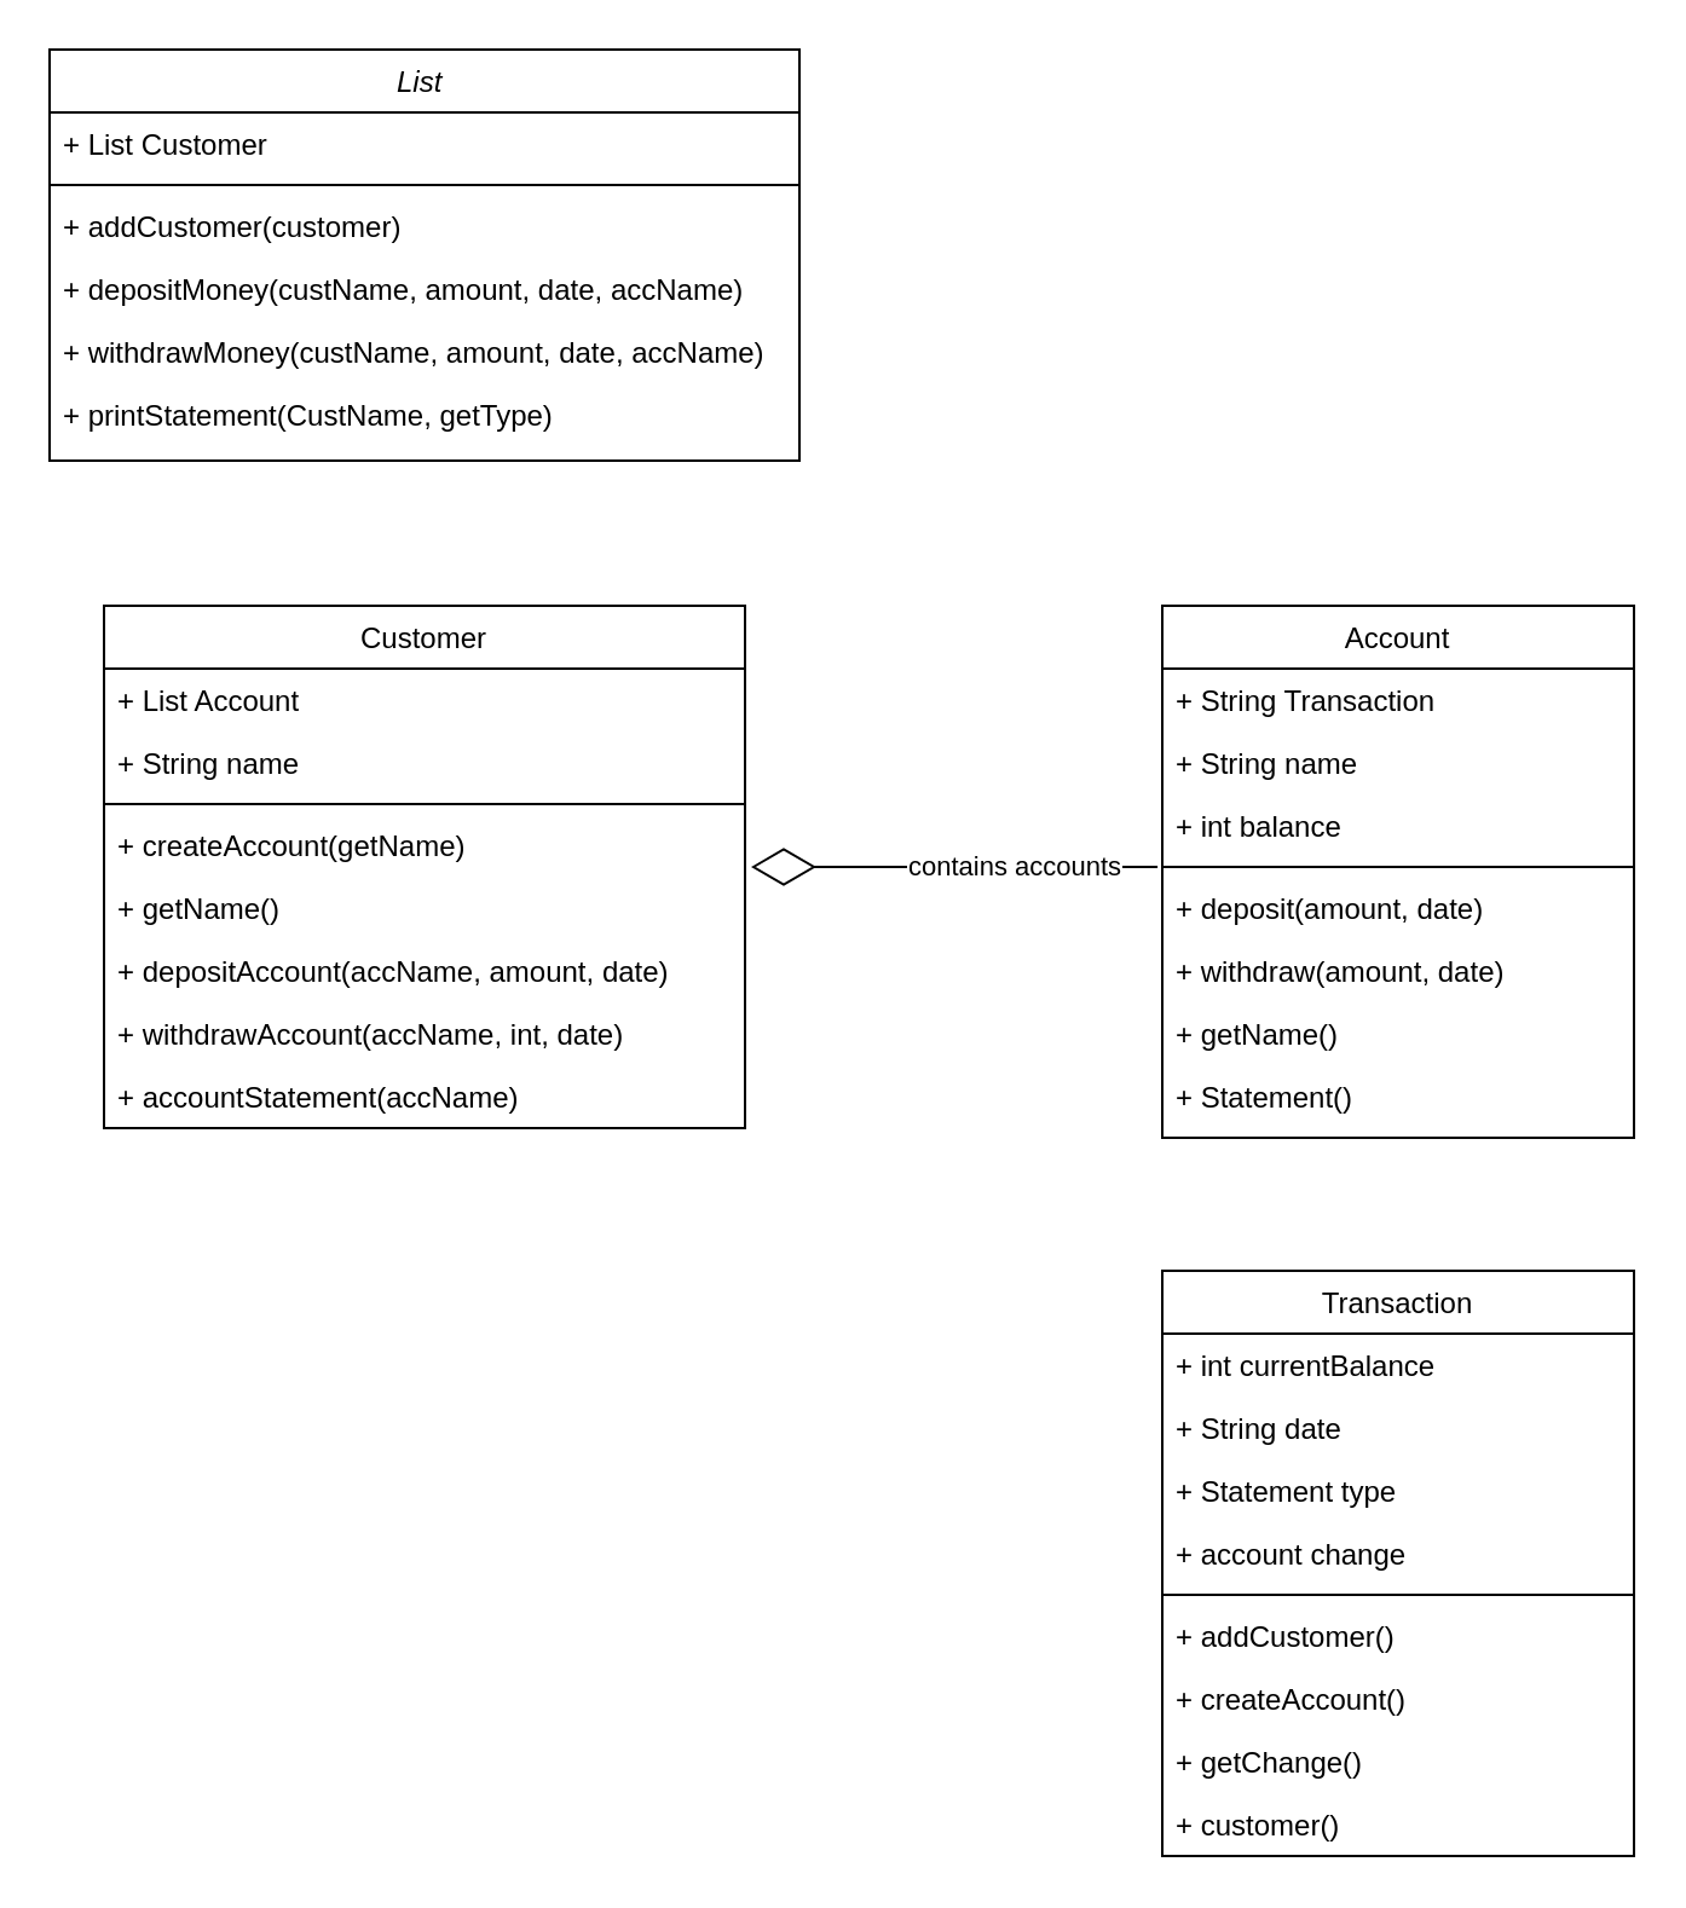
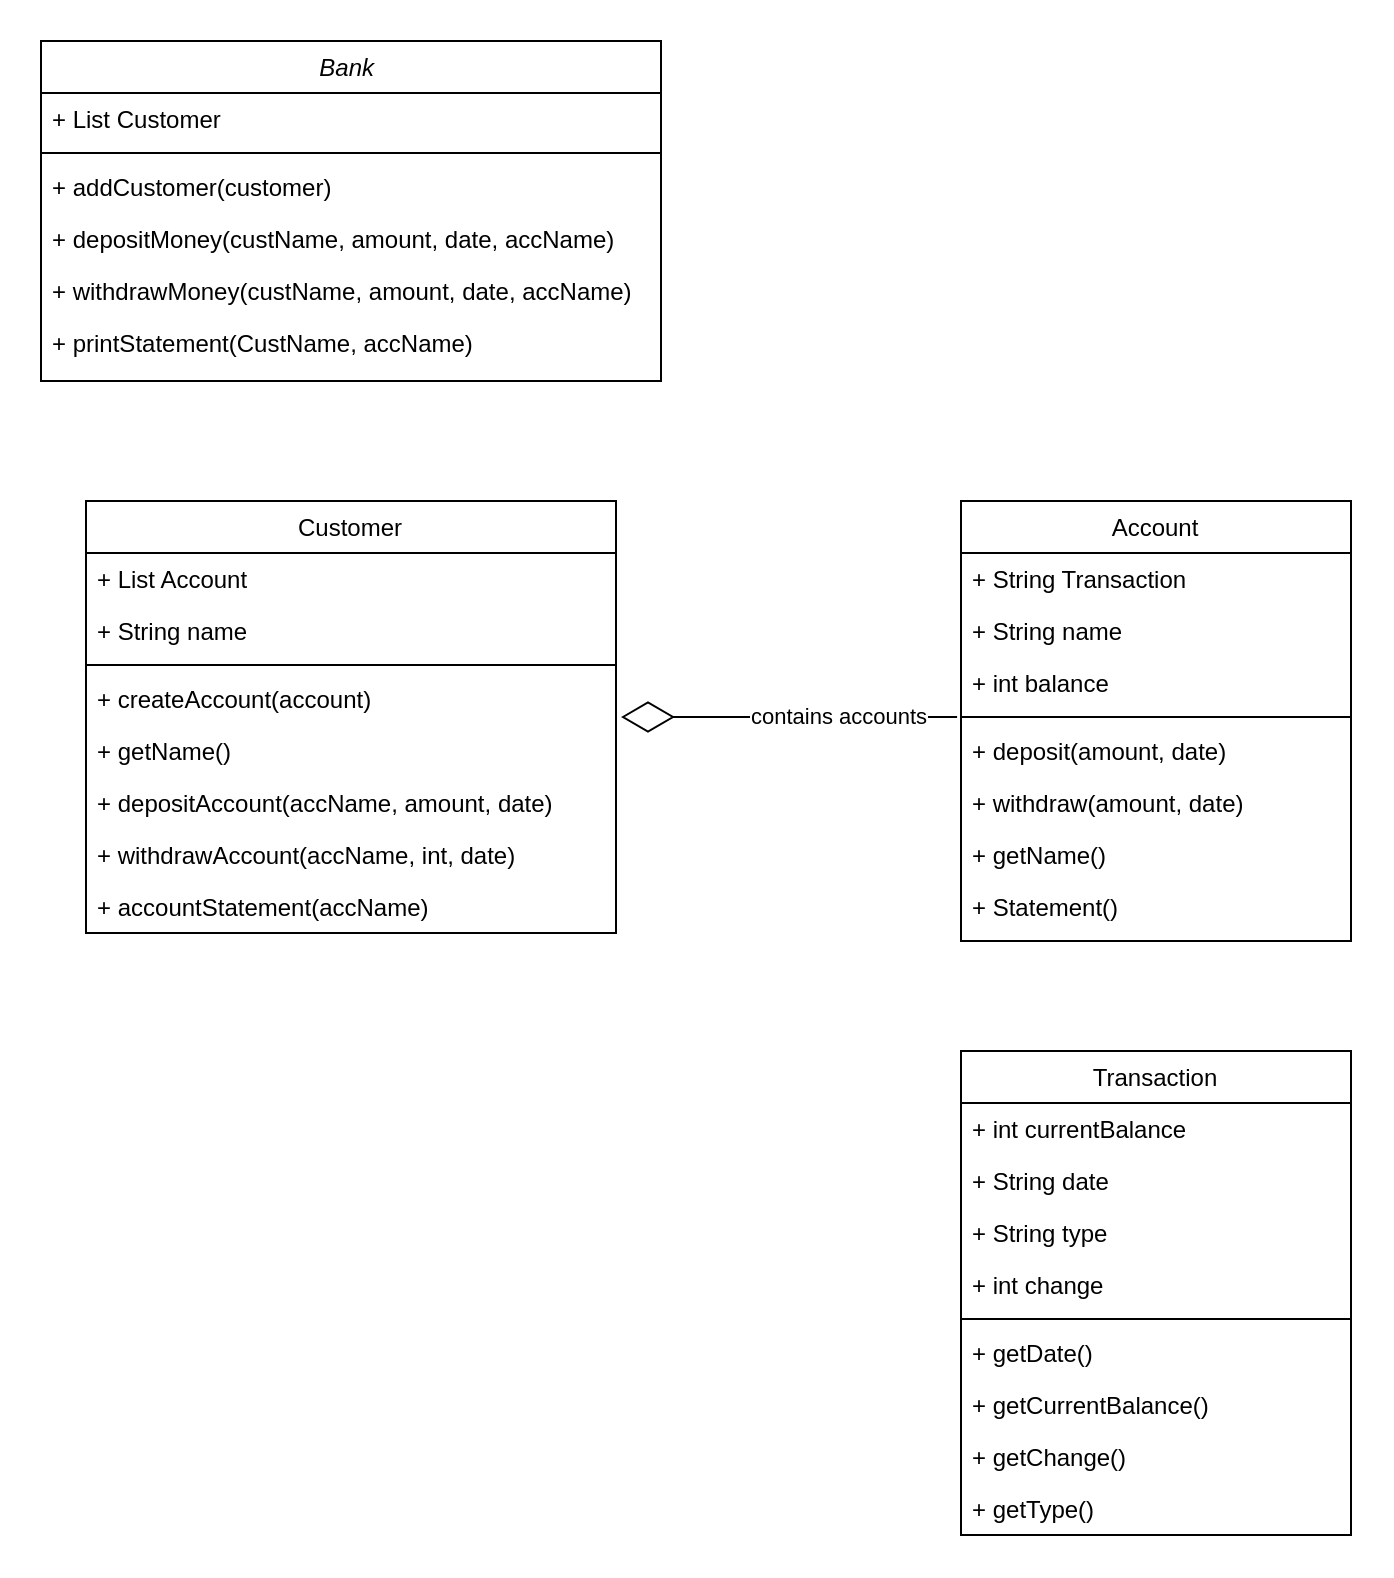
  <mxCell id="0" />
  <mxCell id="1" parent="0" />
- <mxCell id="2" value="List " style="swimlane;fontStyle=2;align=center;verticalAlign=top;childLayout=stackLayout;horizontal=1;startSize=26;horizontalStack=0;resizeParent=1;resizeLast=0;collapsible=1;marginBottom=0;rounded=0;shadow=0;strokeWidth=1;" parent="1" vertex="1"><mxGeometry x="20" y="20" width="310" height="170" as="geometry"><mxRectangle x="230" y="140" width="160" height="26" as="alternateBounds" /></mxGeometry></mxCell>
+ <mxCell id="2" value="Bank " style="swimlane;fontStyle=2;align=center;verticalAlign=top;childLayout=stackLayout;horizontal=1;startSize=26;horizontalStack=0;resizeParent=1;resizeLast=0;collapsible=1;marginBottom=0;rounded=0;shadow=0;strokeWidth=1;" parent="1" vertex="1"><mxGeometry x="20" y="20" width="310" height="170" as="geometry"><mxRectangle x="230" y="140" width="160" height="26" as="alternateBounds" /></mxGeometry></mxCell>
  <mxCell id="3" value="+ List Customer " style="text;align=left;verticalAlign=top;spacingLeft=4;spacingRight=4;overflow=hidden;rotatable=0;points=[[0,0.5],[1,0.5]];portConstraint=eastwest;" parent="2" vertex="1"><mxGeometry y="26" width="310" height="26" as="geometry" /></mxCell>
  <mxCell id="4" value="" style="line;html=1;strokeWidth=1;align=left;verticalAlign=middle;spacingTop=-1;spacingLeft=3;spacingRight=3;rotatable=0;labelPosition=right;points=[];portConstraint=eastwest;" parent="2" vertex="1"><mxGeometry y="52" width="310" height="8" as="geometry" /></mxCell>
  <mxCell id="5" value="+ addCustomer(customer)" style="text;align=left;verticalAlign=top;spacingLeft=4;spacingRight=4;overflow=hidden;rotatable=0;points=[[0,0.5],[1,0.5]];portConstraint=eastwest;" parent="2" vertex="1"><mxGeometry y="60" width="310" height="26" as="geometry" /></mxCell>
  <mxCell id="6" value="+ depositMoney(custName, amount, date, accName)" style="text;align=left;verticalAlign=top;spacingLeft=4;spacingRight=4;overflow=hidden;rotatable=0;points=[[0,0.5],[1,0.5]];portConstraint=eastwest;" vertex="1" parent="2"><mxGeometry y="86" width="310" height="26" as="geometry" /></mxCell>
  <mxCell id="7" value="+ withdrawMoney(custName, amount, date, accName)" style="text;align=left;verticalAlign=top;spacingLeft=4;spacingRight=4;overflow=hidden;rotatable=0;points=[[0,0.5],[1,0.5]];portConstraint=eastwest;" vertex="1" parent="2"><mxGeometry y="112" width="310" height="26" as="geometry" /></mxCell>
- <mxCell id="8" value="+ printStatement(CustName, getType)" style="text;align=left;verticalAlign=top;spacingLeft=4;spacingRight=4;overflow=hidden;rotatable=0;points=[[0,0.5],[1,0.5]];portConstraint=eastwest;" vertex="1" parent="2"><mxGeometry y="138" width="310" height="32" as="geometry" /></mxCell>
+ <mxCell id="8" value="+ printStatement(CustName, accName)" style="text;align=left;verticalAlign=top;spacingLeft=4;spacingRight=4;overflow=hidden;rotatable=0;points=[[0,0.5],[1,0.5]];portConstraint=eastwest;" vertex="1" parent="2"><mxGeometry y="138" width="310" height="32" as="geometry" /></mxCell>
  <mxCell id="9" value="Customer" style="swimlane;fontStyle=0;align=center;verticalAlign=top;childLayout=stackLayout;horizontal=1;startSize=26;horizontalStack=0;resizeParent=1;resizeLast=0;collapsible=1;marginBottom=0;rounded=0;shadow=0;strokeWidth=1;" parent="1" vertex="1"><mxGeometry x="42.5" y="250" width="265" height="216" as="geometry"><mxRectangle x="130" y="380" width="160" height="26" as="alternateBounds" /></mxGeometry></mxCell>
  <mxCell id="10" value="+ List Account" style="text;align=left;verticalAlign=top;spacingLeft=4;spacingRight=4;overflow=hidden;rotatable=0;points=[[0,0.5],[1,0.5]];portConstraint=eastwest;" parent="9" vertex="1"><mxGeometry y="26" width="265" height="26" as="geometry" /></mxCell>
  <mxCell id="11" value="+ String name" style="text;align=left;verticalAlign=top;spacingLeft=4;spacingRight=4;overflow=hidden;rotatable=0;points=[[0,0.5],[1,0.5]];portConstraint=eastwest;rounded=0;shadow=0;html=0;" parent="9" vertex="1"><mxGeometry y="52" width="265" height="26" as="geometry" /></mxCell>
  <mxCell id="12" value="" style="line;html=1;strokeWidth=1;align=left;verticalAlign=middle;spacingTop=-1;spacingLeft=3;spacingRight=3;rotatable=0;labelPosition=right;points=[];portConstraint=eastwest;" parent="9" vertex="1"><mxGeometry y="78" width="265" height="8" as="geometry" /></mxCell>
- <mxCell id="13" value="+ createAccount(getName)" style="text;align=left;verticalAlign=top;spacingLeft=4;spacingRight=4;overflow=hidden;rotatable=0;points=[[0,0.5],[1,0.5]];portConstraint=eastwest;" parent="9" vertex="1"><mxGeometry y="86" width="265" height="26" as="geometry" /></mxCell>
+ <mxCell id="13" value="+ createAccount(account)" style="text;align=left;verticalAlign=top;spacingLeft=4;spacingRight=4;overflow=hidden;rotatable=0;points=[[0,0.5],[1,0.5]];portConstraint=eastwest;" parent="9" vertex="1"><mxGeometry y="86" width="265" height="26" as="geometry" /></mxCell>
  <mxCell id="14" value="+ getName()" style="text;align=left;verticalAlign=top;spacingLeft=4;spacingRight=4;overflow=hidden;rotatable=0;points=[[0,0.5],[1,0.5]];portConstraint=eastwest;" vertex="1" parent="9"><mxGeometry y="112" width="265" height="26" as="geometry" /></mxCell>
  <mxCell id="15" value="+ depositAccount(accName, amount, date)" style="text;align=left;verticalAlign=top;spacingLeft=4;spacingRight=4;overflow=hidden;rotatable=0;points=[[0,0.5],[1,0.5]];portConstraint=eastwest;" vertex="1" parent="9"><mxGeometry y="138" width="265" height="26" as="geometry" /></mxCell>
  <mxCell id="16" value="+ withdrawAccount(accName, int, date)" style="text;align=left;verticalAlign=top;spacingLeft=4;spacingRight=4;overflow=hidden;rotatable=0;points=[[0,0.5],[1,0.5]];portConstraint=eastwest;" vertex="1" parent="9"><mxGeometry y="164" width="265" height="26" as="geometry" /></mxCell>
  <mxCell id="17" value="+ accountStatement(accName)" style="text;align=left;verticalAlign=top;spacingLeft=4;spacingRight=4;overflow=hidden;rotatable=0;points=[[0,0.5],[1,0.5]];portConstraint=eastwest;" vertex="1" parent="9"><mxGeometry y="190" width="265" height="26" as="geometry" /></mxCell>
  <mxCell id="18" value="Account" style="swimlane;fontStyle=0;align=center;verticalAlign=top;childLayout=stackLayout;horizontal=1;startSize=26;horizontalStack=0;resizeParent=1;resizeLast=0;collapsible=1;marginBottom=0;rounded=0;shadow=0;strokeWidth=1;" vertex="1" parent="1"><mxGeometry x="480" y="250" width="195" height="220" as="geometry"><mxRectangle x="130" y="380" width="160" height="26" as="alternateBounds" /></mxGeometry></mxCell>
  <mxCell id="19" value="+ String Transaction" style="text;align=left;verticalAlign=top;spacingLeft=4;spacingRight=4;overflow=hidden;rotatable=0;points=[[0,0.5],[1,0.5]];portConstraint=eastwest;" vertex="1" parent="18"><mxGeometry y="26" width="195" height="26" as="geometry" /></mxCell>
  <mxCell id="20" value="+ String name" style="text;align=left;verticalAlign=top;spacingLeft=4;spacingRight=4;overflow=hidden;rotatable=0;points=[[0,0.5],[1,0.5]];portConstraint=eastwest;rounded=0;shadow=0;html=0;" vertex="1" parent="18"><mxGeometry y="52" width="195" height="26" as="geometry" /></mxCell>
  <mxCell id="21" value="+ int balance" style="text;align=left;verticalAlign=top;spacingLeft=4;spacingRight=4;overflow=hidden;rotatable=0;points=[[0,0.5],[1,0.5]];portConstraint=eastwest;rounded=0;shadow=0;html=0;" vertex="1" parent="18"><mxGeometry y="78" width="195" height="26" as="geometry" /></mxCell>
  <mxCell id="22" value="" style="line;html=1;strokeWidth=1;align=left;verticalAlign=middle;spacingTop=-1;spacingLeft=3;spacingRight=3;rotatable=0;labelPosition=right;points=[];portConstraint=eastwest;" vertex="1" parent="18"><mxGeometry y="104" width="195" height="8" as="geometry" /></mxCell>
  <mxCell id="23" value="+ deposit(amount, date)" style="text;align=left;verticalAlign=top;spacingLeft=4;spacingRight=4;overflow=hidden;rotatable=0;points=[[0,0.5],[1,0.5]];portConstraint=eastwest;" vertex="1" parent="18"><mxGeometry y="112" width="195" height="26" as="geometry" /></mxCell>
  <mxCell id="24" value="+ withdraw(amount, date)" style="text;align=left;verticalAlign=top;spacingLeft=4;spacingRight=4;overflow=hidden;rotatable=0;points=[[0,0.5],[1,0.5]];portConstraint=eastwest;" vertex="1" parent="18"><mxGeometry y="138" width="195" height="26" as="geometry" /></mxCell>
  <mxCell id="25" value="+ getName()" style="text;align=left;verticalAlign=top;spacingLeft=4;spacingRight=4;overflow=hidden;rotatable=0;points=[[0,0.5],[1,0.5]];portConstraint=eastwest;" vertex="1" parent="18"><mxGeometry y="164" width="195" height="26" as="geometry" /></mxCell>
  <mxCell id="26" value="+ Statement()" style="text;align=left;verticalAlign=top;spacingLeft=4;spacingRight=4;overflow=hidden;rotatable=0;points=[[0,0.5],[1,0.5]];portConstraint=eastwest;" vertex="1" parent="18"><mxGeometry y="190" width="195" height="26" as="geometry" /></mxCell>
  <mxCell id="27" value="" style="endArrow=diamondThin;endFill=0;endSize=24;html=1;rounded=0;exitX=-0.01;exitY=-0.154;exitDx=0;exitDy=0;exitPerimeter=0;" edge="1" parent="1" source="23"><mxGeometry width="160" relative="1" as="geometry"><mxPoint x="324.5" y="500" as="sourcePoint" /><mxPoint x="310" y="358" as="targetPoint" /></mxGeometry></mxCell>
  <mxCell id="28" value="contains accounts" style="edgeLabel;html=1;align=center;verticalAlign=middle;resizable=0;points=[];" vertex="1" connectable="0" parent="27"><mxGeometry x="-0.28" relative="1" as="geometry"><mxPoint as="offset" /></mxGeometry></mxCell>
  <mxCell id="29" value="Transaction" style="swimlane;fontStyle=0;align=center;verticalAlign=top;childLayout=stackLayout;horizontal=1;startSize=26;horizontalStack=0;resizeParent=1;resizeLast=0;collapsible=1;marginBottom=0;rounded=0;shadow=0;strokeWidth=1;" vertex="1" parent="1"><mxGeometry x="480" y="525" width="195" height="242" as="geometry"><mxRectangle x="130" y="380" width="160" height="26" as="alternateBounds" /></mxGeometry></mxCell>
  <mxCell id="30" value="+ int currentBalance" style="text;align=left;verticalAlign=top;spacingLeft=4;spacingRight=4;overflow=hidden;rotatable=0;points=[[0,0.5],[1,0.5]];portConstraint=eastwest;" vertex="1" parent="29"><mxGeometry y="26" width="195" height="26" as="geometry" /></mxCell>
  <mxCell id="31" value="+ String date" style="text;align=left;verticalAlign=top;spacingLeft=4;spacingRight=4;overflow=hidden;rotatable=0;points=[[0,0.5],[1,0.5]];portConstraint=eastwest;rounded=0;shadow=0;html=0;" vertex="1" parent="29"><mxGeometry y="52" width="195" height="26" as="geometry" /></mxCell>
- <mxCell id="32" value="+ Statement type" style="text;align=left;verticalAlign=top;spacingLeft=4;spacingRight=4;overflow=hidden;rotatable=0;points=[[0,0.5],[1,0.5]];portConstraint=eastwest;rounded=0;shadow=0;html=0;" vertex="1" parent="29"><mxGeometry y="78" width="195" height="26" as="geometry" /></mxCell>
- <mxCell id="33" value="+ account change" style="text;align=left;verticalAlign=top;spacingLeft=4;spacingRight=4;overflow=hidden;rotatable=0;points=[[0,0.5],[1,0.5]];portConstraint=eastwest;rounded=0;shadow=0;html=0;" vertex="1" parent="29"><mxGeometry y="104" width="195" height="26" as="geometry" /></mxCell>
+ <mxCell id="32" value="+ String type" style="text;align=left;verticalAlign=top;spacingLeft=4;spacingRight=4;overflow=hidden;rotatable=0;points=[[0,0.5],[1,0.5]];portConstraint=eastwest;rounded=0;shadow=0;html=0;" vertex="1" parent="29"><mxGeometry y="78" width="195" height="26" as="geometry" /></mxCell>
+ <mxCell id="33" value="+ int change" style="text;align=left;verticalAlign=top;spacingLeft=4;spacingRight=4;overflow=hidden;rotatable=0;points=[[0,0.5],[1,0.5]];portConstraint=eastwest;rounded=0;shadow=0;html=0;" vertex="1" parent="29"><mxGeometry y="104" width="195" height="26" as="geometry" /></mxCell>
  <mxCell id="34" value="" style="line;html=1;strokeWidth=1;align=left;verticalAlign=middle;spacingTop=-1;spacingLeft=3;spacingRight=3;rotatable=0;labelPosition=right;points=[];portConstraint=eastwest;" vertex="1" parent="29"><mxGeometry y="130" width="195" height="8" as="geometry" /></mxCell>
- <mxCell id="35" value="+ addCustomer()" style="text;align=left;verticalAlign=top;spacingLeft=4;spacingRight=4;overflow=hidden;rotatable=0;points=[[0,0.5],[1,0.5]];portConstraint=eastwest;" vertex="1" parent="29"><mxGeometry y="138" width="195" height="26" as="geometry" /></mxCell>
- <mxCell id="36" value="+ createAccount()" style="text;align=left;verticalAlign=top;spacingLeft=4;spacingRight=4;overflow=hidden;rotatable=0;points=[[0,0.5],[1,0.5]];portConstraint=eastwest;" vertex="1" parent="29"><mxGeometry y="164" width="195" height="26" as="geometry" /></mxCell>
+ <mxCell id="35" value="+ getDate()" style="text;align=left;verticalAlign=top;spacingLeft=4;spacingRight=4;overflow=hidden;rotatable=0;points=[[0,0.5],[1,0.5]];portConstraint=eastwest;" vertex="1" parent="29"><mxGeometry y="138" width="195" height="26" as="geometry" /></mxCell>
+ <mxCell id="36" value="+ getCurrentBalance()" style="text;align=left;verticalAlign=top;spacingLeft=4;spacingRight=4;overflow=hidden;rotatable=0;points=[[0,0.5],[1,0.5]];portConstraint=eastwest;" vertex="1" parent="29"><mxGeometry y="164" width="195" height="26" as="geometry" /></mxCell>
  <mxCell id="37" value="+ getChange()" style="text;align=left;verticalAlign=top;spacingLeft=4;spacingRight=4;overflow=hidden;rotatable=0;points=[[0,0.5],[1,0.5]];portConstraint=eastwest;" vertex="1" parent="29"><mxGeometry y="190" width="195" height="26" as="geometry" /></mxCell>
- <mxCell id="38" value="+ customer()" style="text;align=left;verticalAlign=top;spacingLeft=4;spacingRight=4;overflow=hidden;rotatable=0;points=[[0,0.5],[1,0.5]];portConstraint=eastwest;" vertex="1" parent="29"><mxGeometry y="216" width="195" height="26" as="geometry" /></mxCell>
+ <mxCell id="38" value="+ getType()" style="text;align=left;verticalAlign=top;spacingLeft=4;spacingRight=4;overflow=hidden;rotatable=0;points=[[0,0.5],[1,0.5]];portConstraint=eastwest;" vertex="1" parent="29"><mxGeometry y="216" width="195" height="26" as="geometry" /></mxCell>
